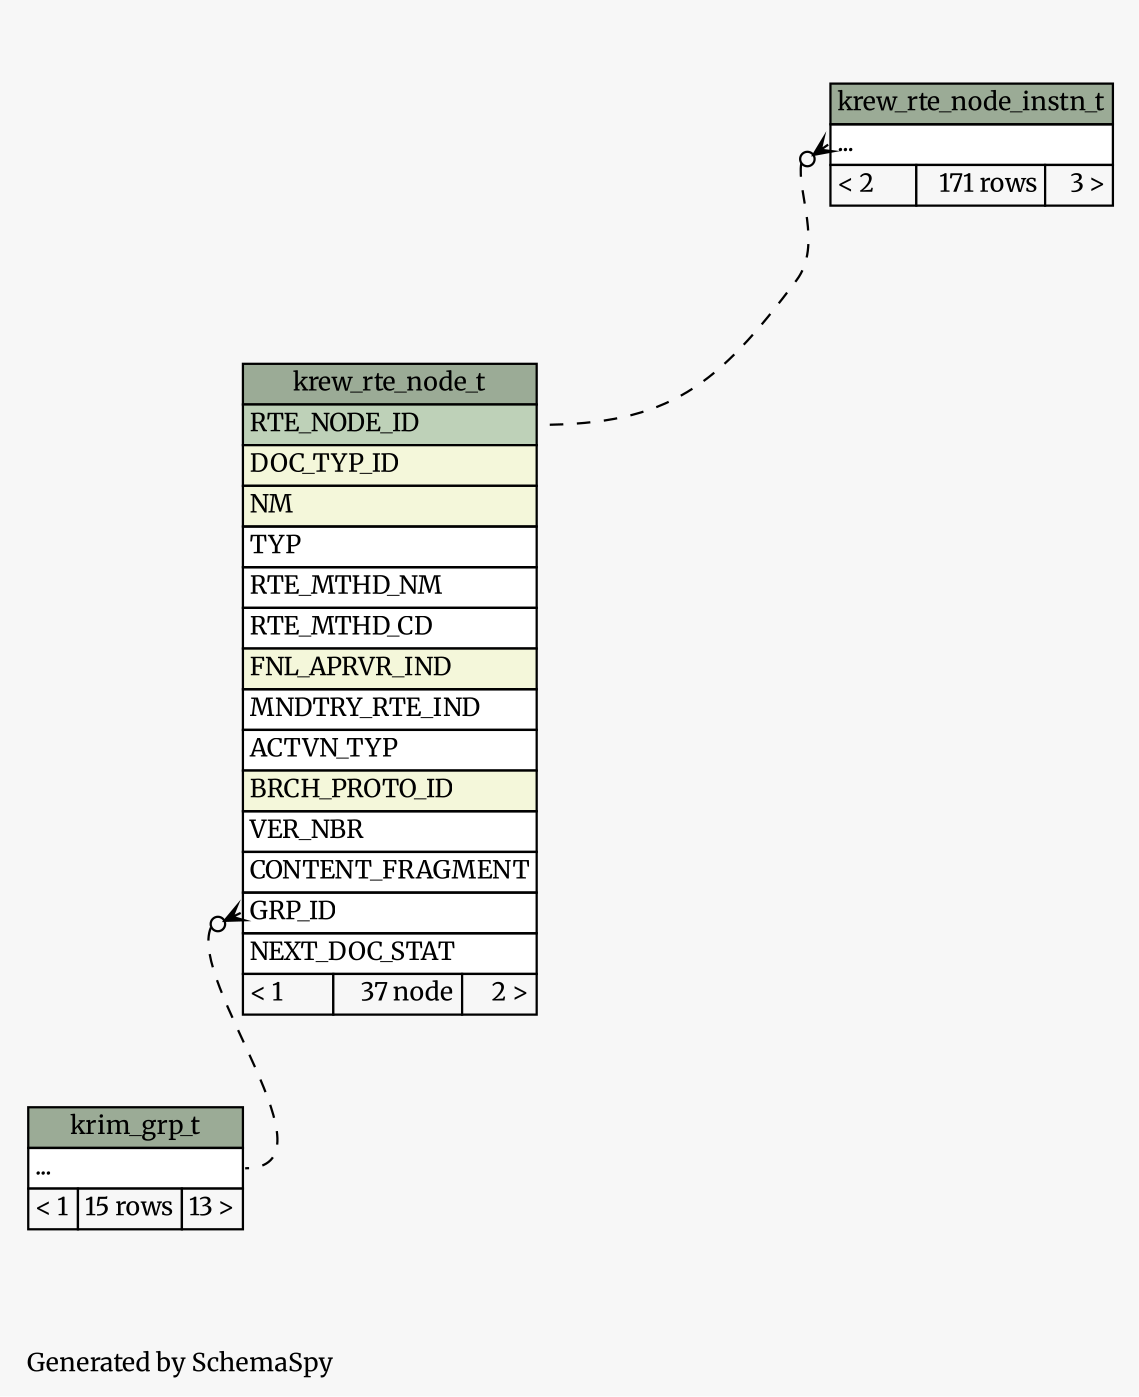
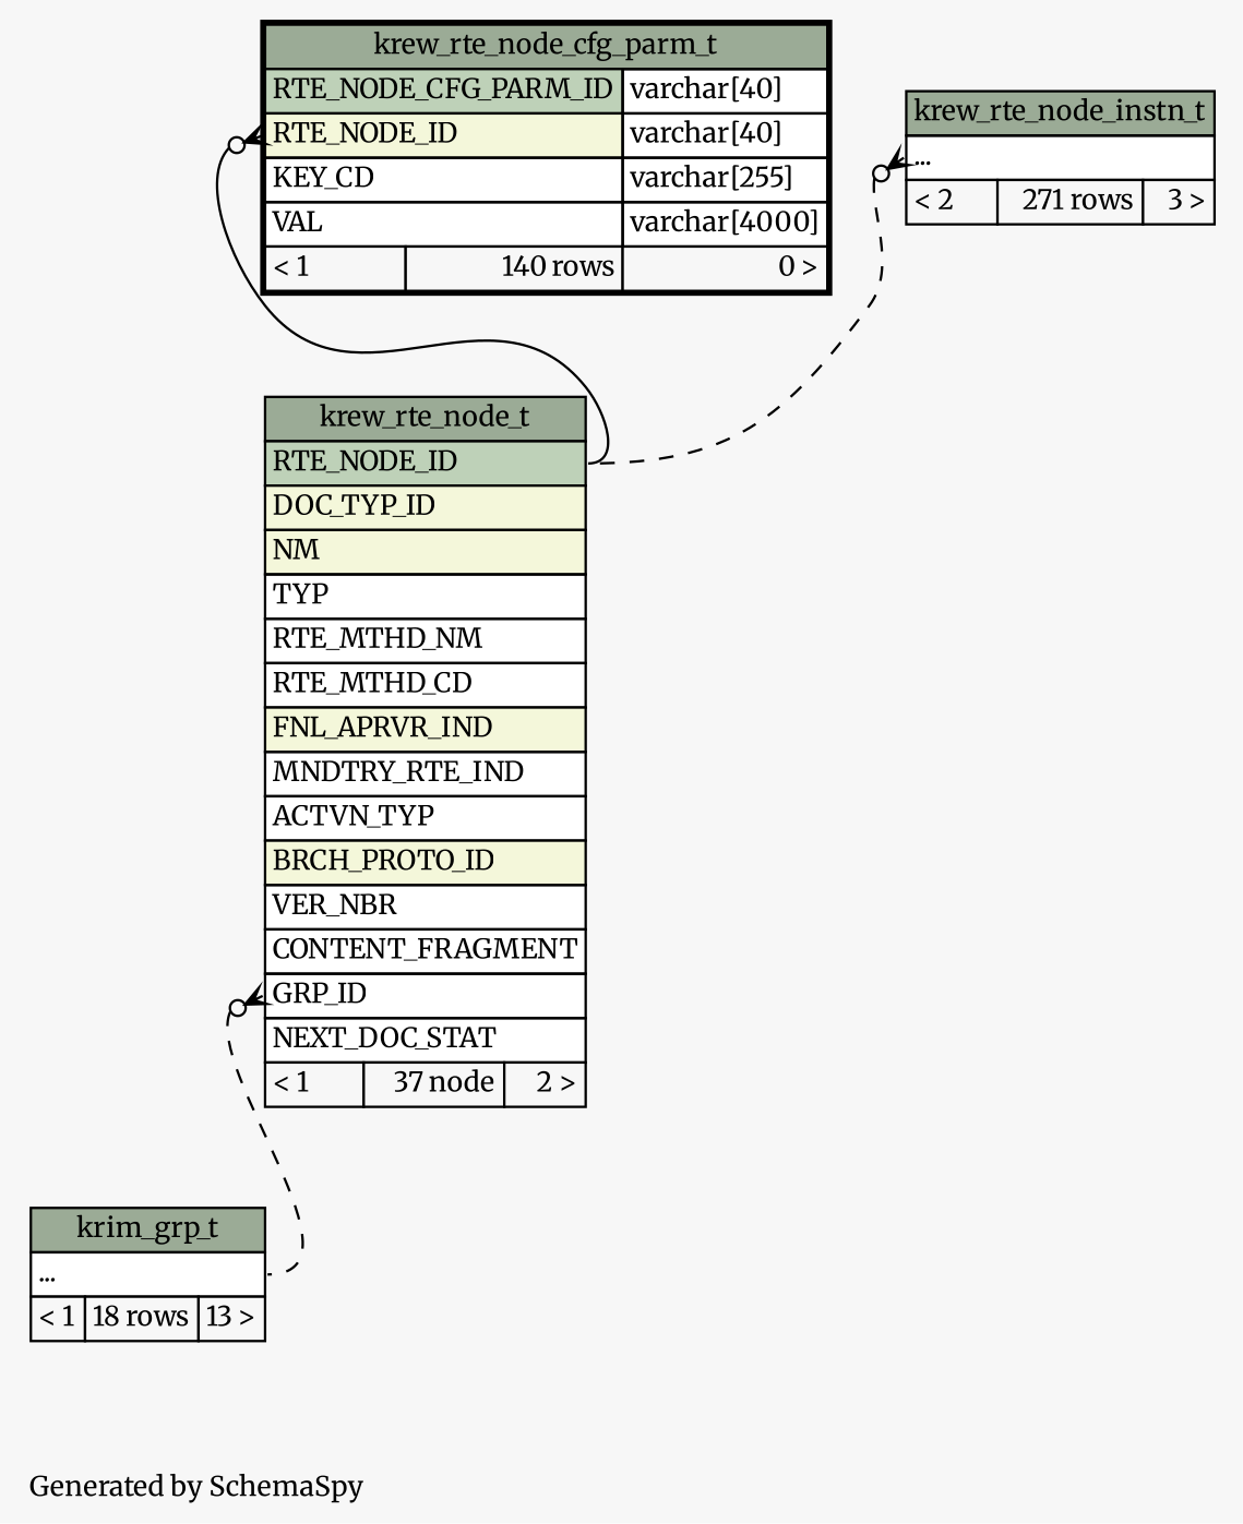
  digraph {
    bgcolor="#f7f7f7"
    fontname=Merriweather
    fontsize=11
    label="\nGenerated by SchemaSpy"
    labeljust=l
    nodesep=0.18
    rankdir=TB
    ranksep=0.46
    node [fontname=Merriweather fontsize=11 shape=plaintext]
    edge [arrowhead=none arrowsize=0.8 arrowtail=crowodot dir=back fontname=Merriweather headport="RTE_NODE_ID:e" style=dashed]
+   n1 [label=<     <TABLE BORDER="2" CELLBORDER="1" CELLSPACING="0" BGCOLOR="#ffffff">       <TR><TD COLSPAN="3" BGCOLOR="#9bab96" ALIGN="CENTER">krew_rte_node_cfg_parm_t</TD></TR>       <TR><TD PORT="RTE_NODE_CFG_PARM_ID" COLSPAN="2" BGCOLOR="#bed1b8" ALIGN="LEFT">RTE_NODE_CFG_PARM_ID</TD><TD PORT="RTE_NODE_CFG_PARM_ID.type" ALIGN="LEFT">varchar[40]</TD></TR>       <TR><TD PORT="RTE_NODE_ID" COLSPAN="2" BGCOLOR="#f4f7da" ALIGN="LEFT">RTE_NODE_ID</TD><TD PORT="RTE_NODE_ID.type" ALIGN="LEFT">varchar[40]</TD></TR>       <TR><TD PORT="KEY_CD" COLSPAN="2" ALIGN="LEFT">KEY_CD</TD><TD PORT="KEY_CD.type" ALIGN="LEFT">varchar[255]</TD></TR>       <TR><TD PORT="VAL" COLSPAN="2" ALIGN="LEFT">VAL</TD><TD PORT="VAL.type" ALIGN="LEFT">varchar[4000]</TD></TR>       <TR><TD ALIGN="LEFT" BGCOLOR="#f7f7f7">&lt; 1</TD><TD ALIGN="RIGHT" BGCOLOR="#f7f7f7">140 rows</TD><TD ALIGN="RIGHT" BGCOLOR="#f7f7f7">0 &gt;</TD></TR>     </TABLE>>]
    n2 [label=<     <TABLE BORDER="0" CELLBORDER="1" CELLSPACING="0" BGCOLOR="#ffffff">       <TR><TD COLSPAN="3" BGCOLOR="#9bab96" ALIGN="CENTER">krew_rte_node_t</TD></TR>       <TR><TD PORT="RTE_NODE_ID" COLSPAN="3" BGCOLOR="#bed1b8" ALIGN="LEFT">RTE_NODE_ID</TD></TR>       <TR><TD PORT="DOC_TYP_ID" COLSPAN="3" BGCOLOR="#f4f7da" ALIGN="LEFT">DOC_TYP_ID</TD></TR>       <TR><TD PORT="NM" COLSPAN="3" BGCOLOR="#f4f7da" ALIGN="LEFT">NM</TD></TR>       <TR><TD PORT="TYP" COLSPAN="3" ALIGN="LEFT">TYP</TD></TR>       <TR><TD PORT="RTE_MTHD_NM" COLSPAN="3" ALIGN="LEFT">RTE_MTHD_NM</TD></TR>       <TR><TD PORT="RTE_MTHD_CD" COLSPAN="3" ALIGN="LEFT">RTE_MTHD_CD</TD></TR>       <TR><TD PORT="FNL_APRVR_IND" COLSPAN="3" BGCOLOR="#f4f7da" ALIGN="LEFT">FNL_APRVR_IND</TD></TR>       <TR><TD PORT="MNDTRY_RTE_IND" COLSPAN="3" ALIGN="LEFT">MNDTRY_RTE_IND</TD></TR>       <TR><TD PORT="ACTVN_TYP" COLSPAN="3" ALIGN="LEFT">ACTVN_TYP</TD></TR>       <TR><TD PORT="BRCH_PROTO_ID" COLSPAN="3" BGCOLOR="#f4f7da" ALIGN="LEFT">BRCH_PROTO_ID</TD></TR>       <TR><TD PORT="VER_NBR" COLSPAN="3" ALIGN="LEFT">VER_NBR</TD></TR>       <TR><TD PORT="CONTENT_FRAGMENT" COLSPAN="3" ALIGN="LEFT">CONTENT_FRAGMENT</TD></TR>       <TR><TD PORT="GRP_ID" COLSPAN="3" ALIGN="LEFT">GRP_ID</TD></TR>       <TR><TD PORT="NEXT_DOC_STAT" COLSPAN="3" ALIGN="LEFT">NEXT_DOC_STAT</TD></TR>       <TR><TD ALIGN="LEFT" BGCOLOR="#f7f7f7">&lt; 1</TD><TD ALIGN="RIGHT" BGCOLOR="#f7f7f7">37 node</TD><TD ALIGN="RIGHT" BGCOLOR="#f7f7f7">2 &gt;</TD></TR>     </TABLE>>]
-   n3 [label=<     <TABLE BORDER="0" CELLBORDER="1" CELLSPACING="0" BGCOLOR="#ffffff">       <TR><TD COLSPAN="3" BGCOLOR="#9bab96" ALIGN="CENTER">krim_grp_t</TD></TR>       <TR><TD PORT="elipses" COLSPAN="3" ALIGN="LEFT">...</TD></TR>       <TR><TD ALIGN="LEFT" BGCOLOR="#f7f7f7">&lt; 1</TD><TD ALIGN="RIGHT" BGCOLOR="#f7f7f7">15 rows</TD><TD ALIGN="RIGHT" BGCOLOR="#f7f7f7">13 &gt;</TD></TR>     </TABLE>>]
-   n4 [label=<     <TABLE BORDER="0" CELLBORDER="1" CELLSPACING="0" BGCOLOR="#ffffff">       <TR><TD COLSPAN="3" BGCOLOR="#9bab96" ALIGN="CENTER">krew_rte_node_instn_t</TD></TR>       <TR><TD PORT="elipses" COLSPAN="3" ALIGN="LEFT">...</TD></TR>       <TR><TD ALIGN="LEFT" BGCOLOR="#f7f7f7">&lt; 2</TD><TD ALIGN="RIGHT" BGCOLOR="#f7f7f7">171 rows</TD><TD ALIGN="RIGHT" BGCOLOR="#f7f7f7">3 &gt;</TD></TR>     </TABLE>>]
+   n3 [label=<     <TABLE BORDER="0" CELLBORDER="1" CELLSPACING="0" BGCOLOR="#ffffff">       <TR><TD COLSPAN="3" BGCOLOR="#9bab96" ALIGN="CENTER">krim_grp_t</TD></TR>       <TR><TD PORT="elipses" COLSPAN="3" ALIGN="LEFT">...</TD></TR>       <TR><TD ALIGN="LEFT" BGCOLOR="#f7f7f7">&lt; 1</TD><TD ALIGN="RIGHT" BGCOLOR="#f7f7f7">18 rows</TD><TD ALIGN="RIGHT" BGCOLOR="#f7f7f7">13 &gt;</TD></TR>     </TABLE>>]
+   n4 [label=<     <TABLE BORDER="0" CELLBORDER="1" CELLSPACING="0" BGCOLOR="#ffffff">       <TR><TD COLSPAN="3" BGCOLOR="#9bab96" ALIGN="CENTER">krew_rte_node_instn_t</TD></TR>       <TR><TD PORT="elipses" COLSPAN="3" ALIGN="LEFT">...</TD></TR>       <TR><TD ALIGN="LEFT" BGCOLOR="#f7f7f7">&lt; 2</TD><TD ALIGN="RIGHT" BGCOLOR="#f7f7f7">271 rows</TD><TD ALIGN="RIGHT" BGCOLOR="#f7f7f7">3 &gt;</TD></TR>     </TABLE>>]
+   n1 -> n2 [tailport="RTE_NODE_ID:w" style=""]
    n2 -> n3 [headport="elipses:e" tailport="GRP_ID:w"]
    n4 -> n2 [tailport="elipses:w"]
  }
